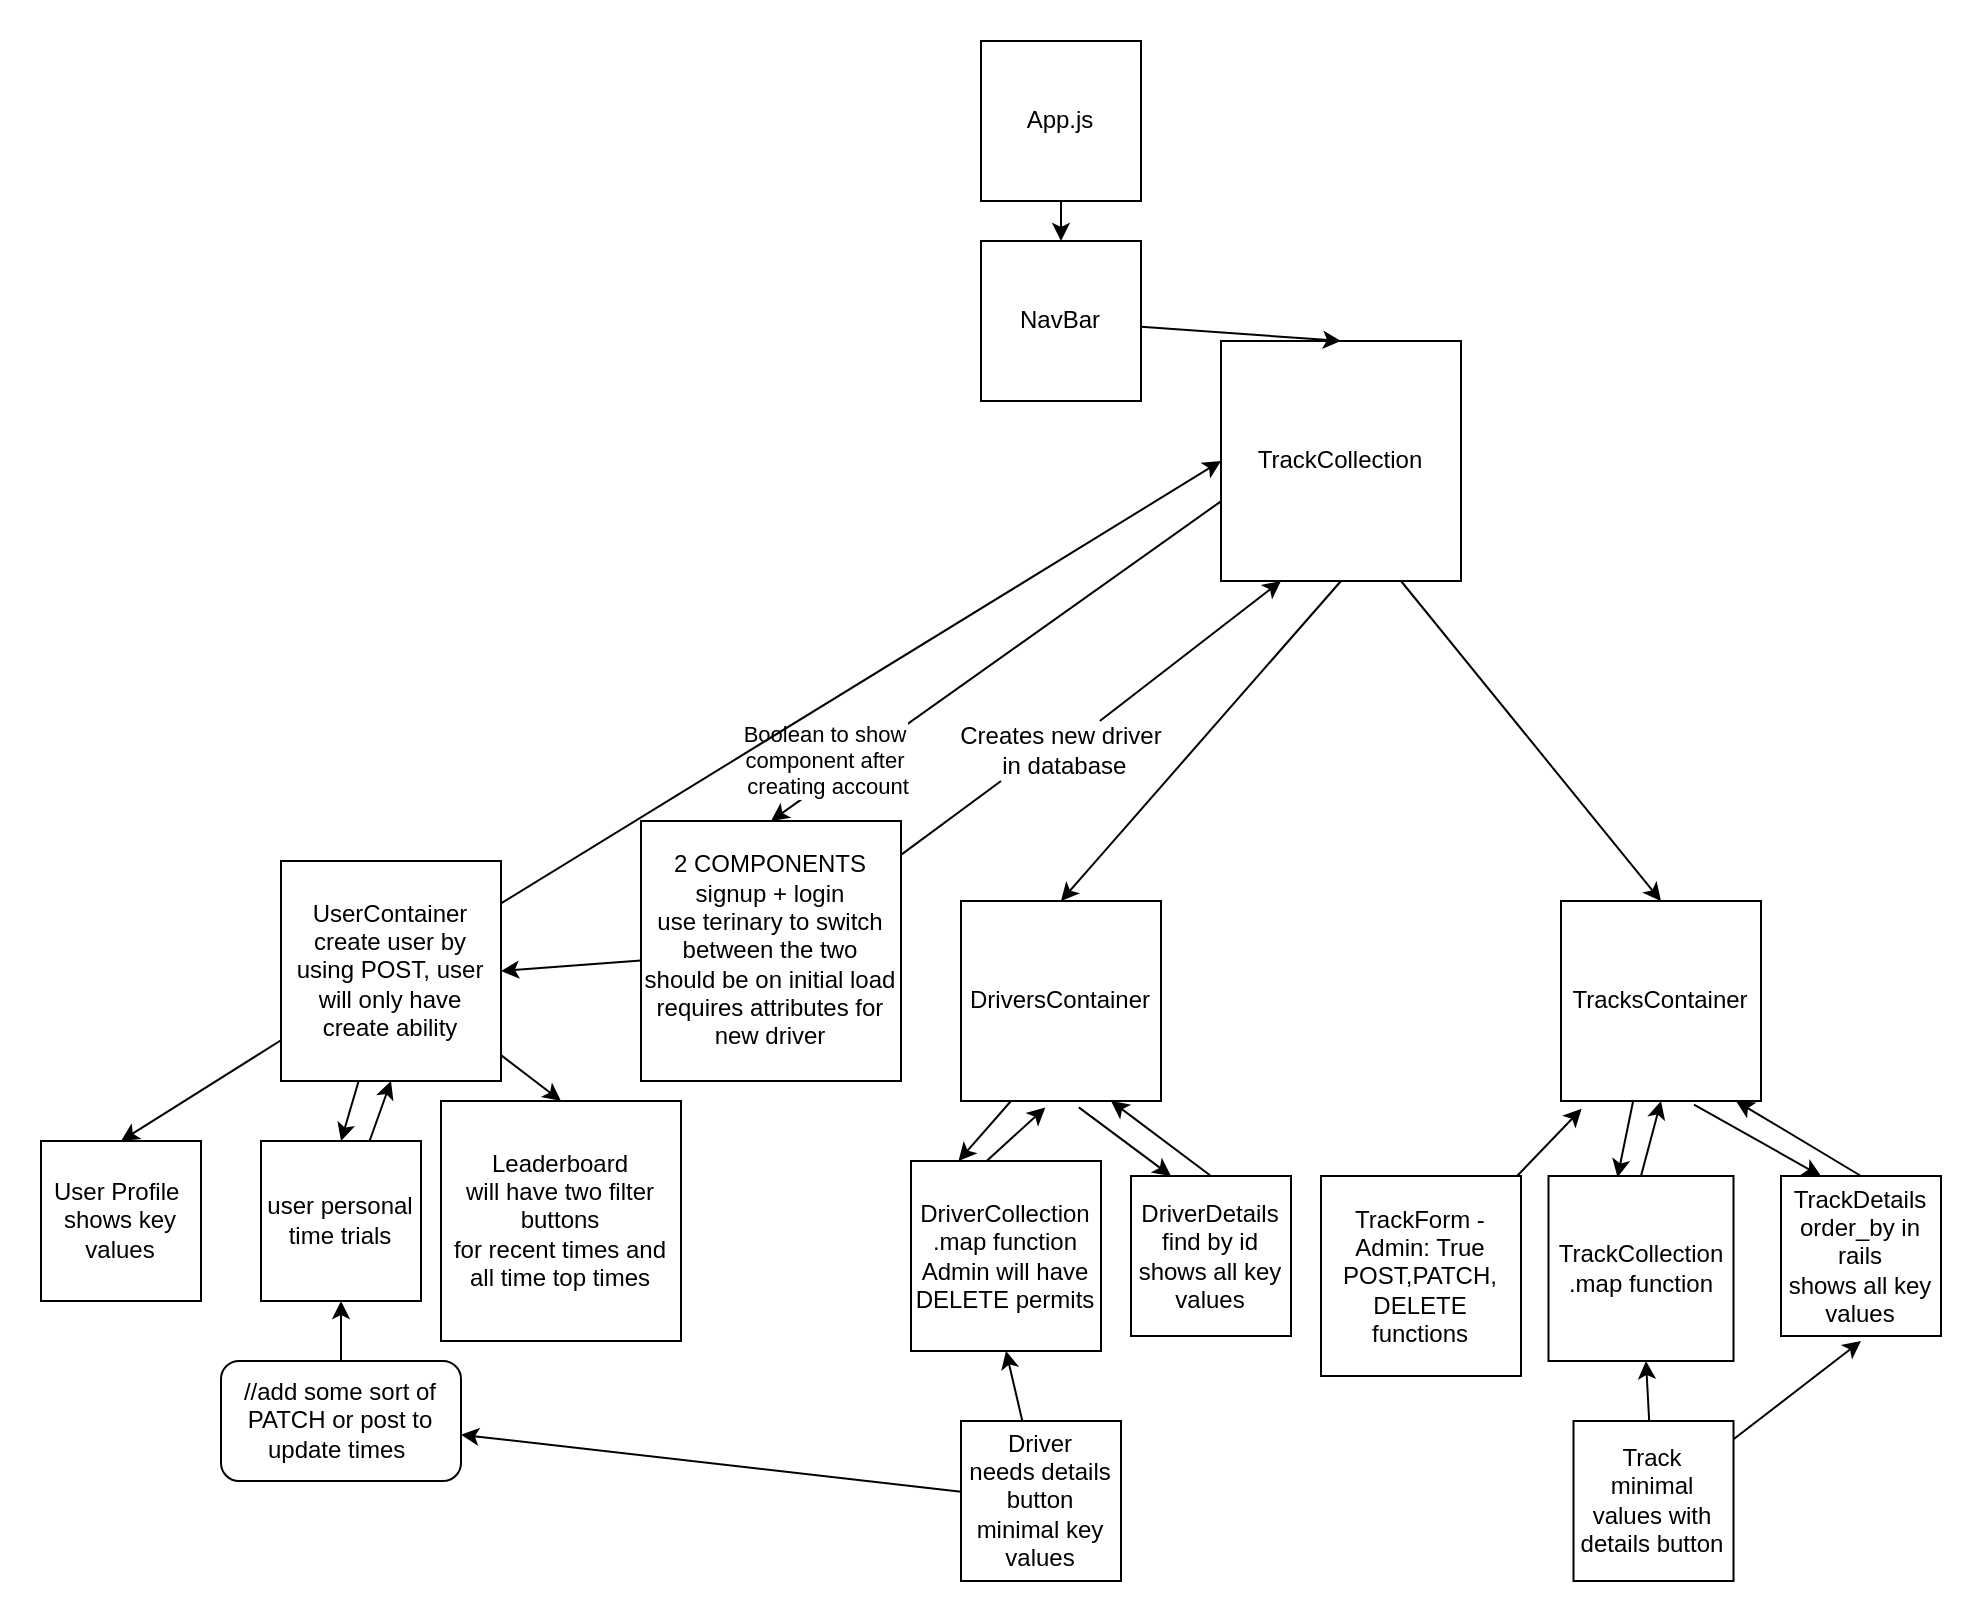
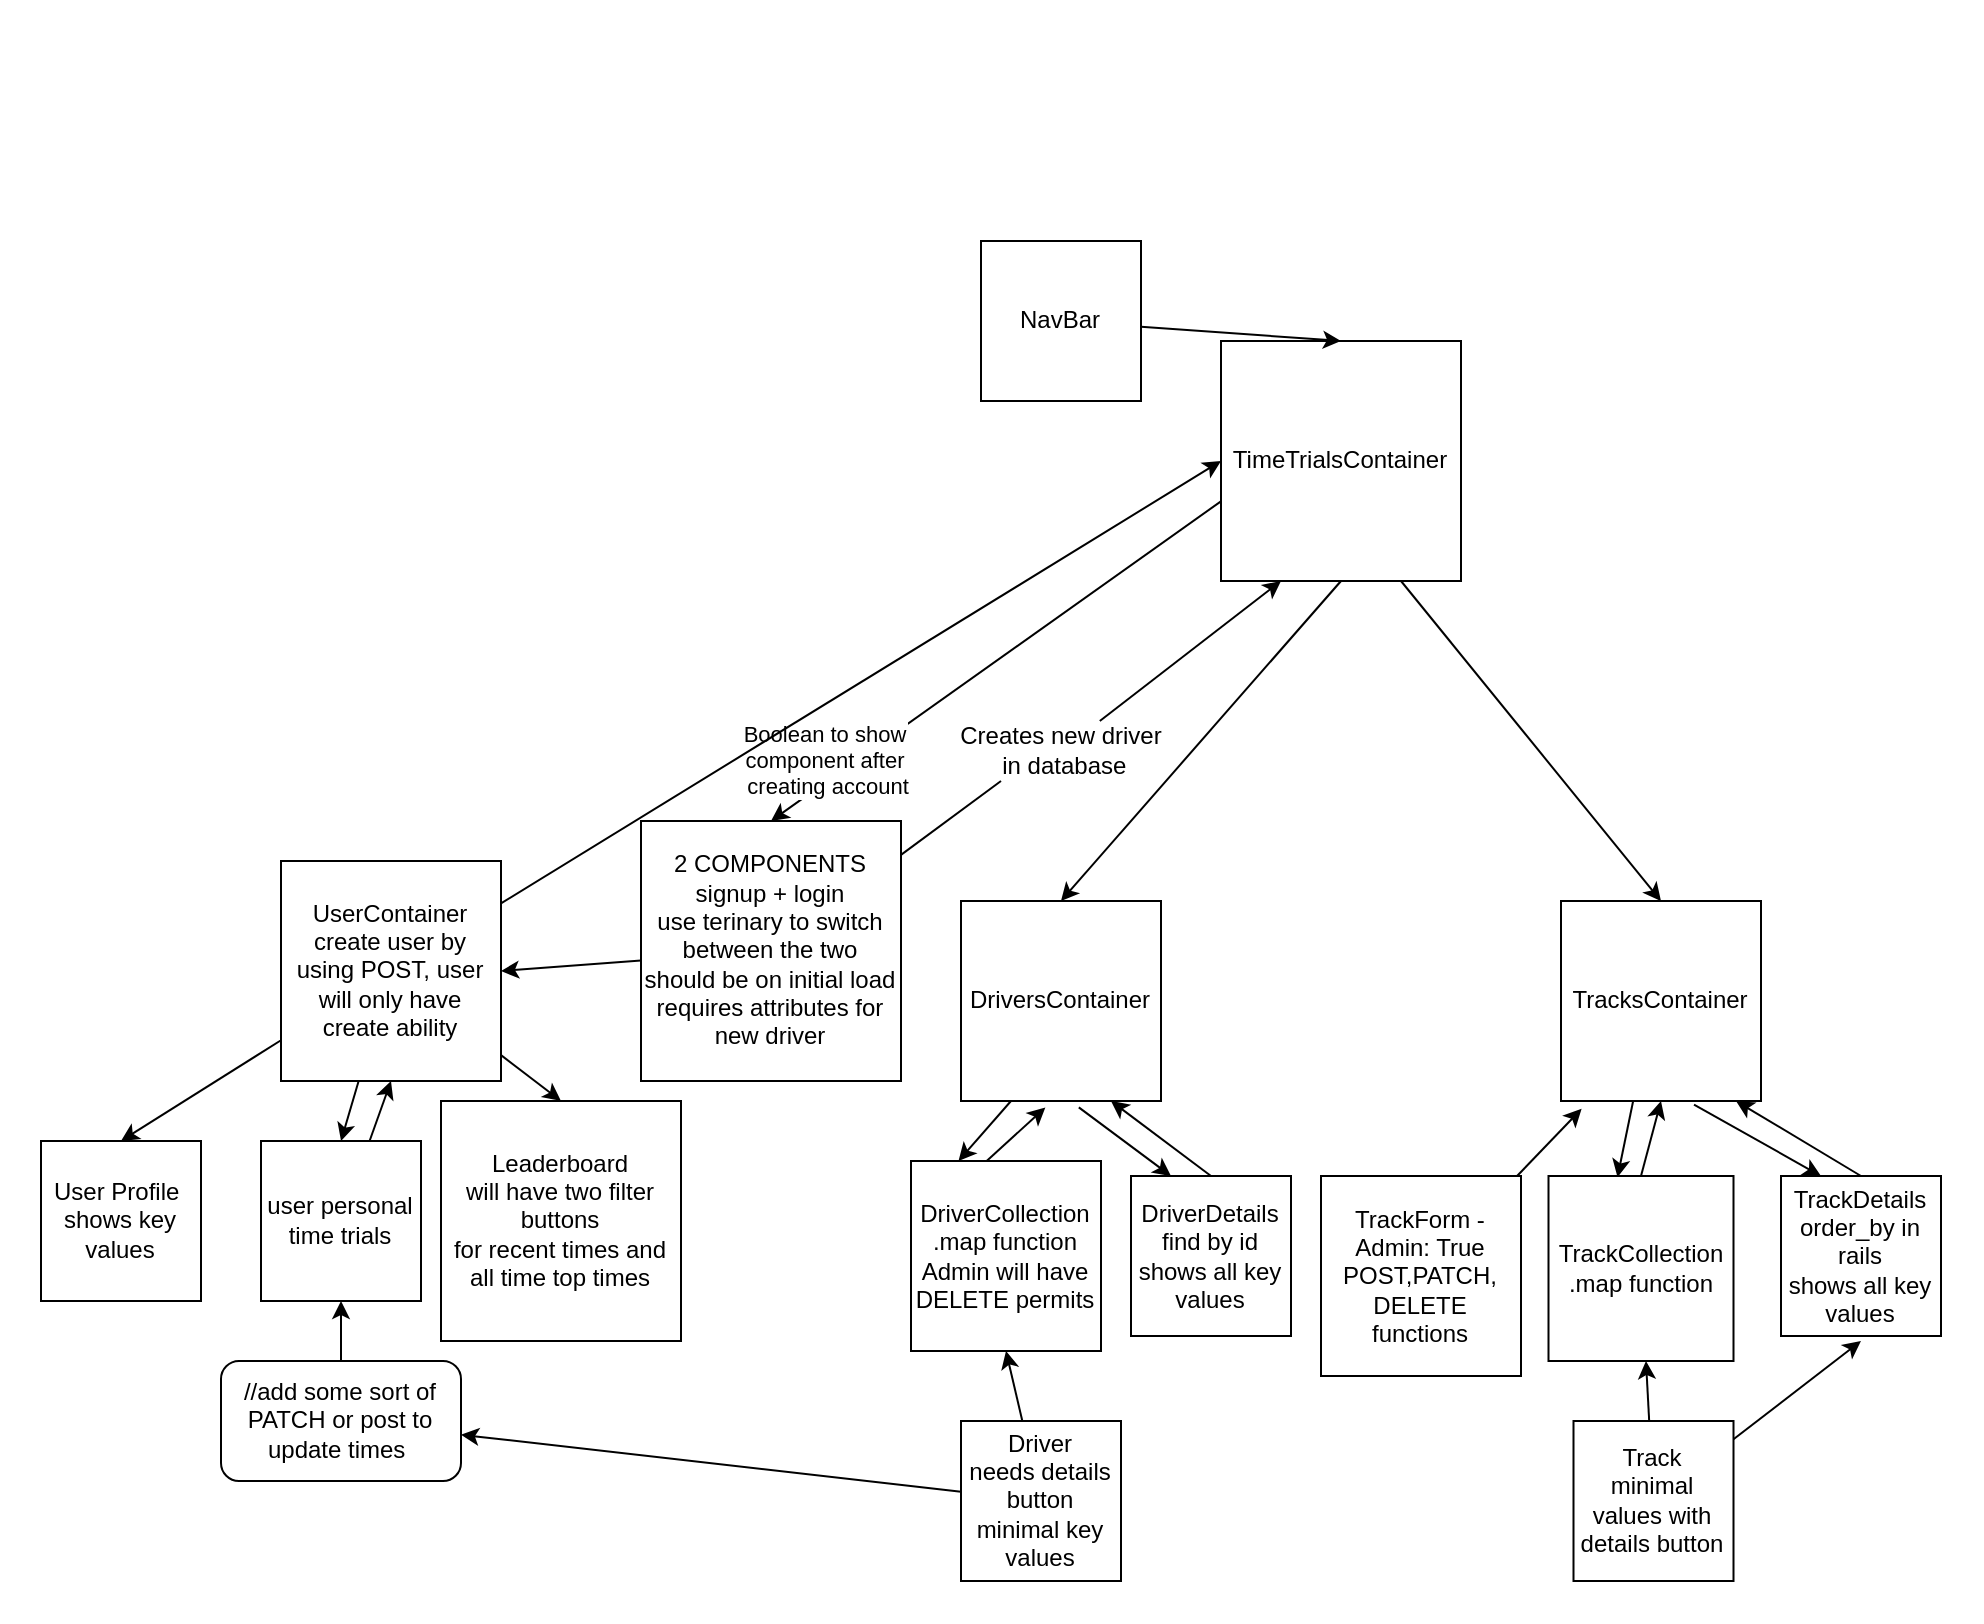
  <mxCell id="0" />
  <mxCell id="1" parent="0" />
- <mxCell id="2" style="edgeStyle=none;html=1;entryX=0.5;entryY=0;entryDx=0;entryDy=0;" parent="1" source="3" target="10" edge="1"><mxGeometry relative="1" as="geometry" /></mxCell>
- <mxCell id="3" value="App.js&lt;br&gt;" style="whiteSpace=wrap;html=1;aspect=fixed;" parent="1" vertex="1"><mxGeometry x="490" y="20" width="80" height="80" as="geometry" /></mxCell>
  <mxCell id="4" style="edgeStyle=none;html=1;entryX=0.5;entryY=0;entryDx=0;entryDy=0;exitX=0.75;exitY=1;exitDx=0;exitDy=0;" parent="1" source="8" target="21" edge="1"><mxGeometry relative="1" as="geometry" /></mxCell>
  <mxCell id="5" style="edgeStyle=none;html=1;entryX=0.5;entryY=0;entryDx=0;entryDy=0;exitX=0.5;exitY=1;exitDx=0;exitDy=0;" parent="1" source="8" target="18" edge="1"><mxGeometry relative="1" as="geometry" /></mxCell>
  <mxCell id="6" style="edgeStyle=none;html=1;entryX=0.5;entryY=0;entryDx=0;entryDy=0;exitX=0.004;exitY=0.665;exitDx=0;exitDy=0;exitPerimeter=0;" parent="1" source="8" target="44" edge="1"><mxGeometry relative="1" as="geometry"><mxPoint x="310" y="440" as="targetPoint" /></mxGeometry></mxCell>
  <mxCell id="7" value="Boolean to show &lt;br&gt;component after&lt;br&gt;&amp;nbsp;creating account" style="edgeLabel;html=1;align=center;verticalAlign=middle;resizable=0;points=[];" parent="6" vertex="1" connectable="0"><mxGeometry x="0.81" y="2" relative="1" as="geometry"><mxPoint x="4" y="-17" as="offset" /></mxGeometry></mxCell>
- <mxCell id="8" value="TrackCollection" style="whiteSpace=wrap;html=1;aspect=fixed;" parent="1" vertex="1"><mxGeometry x="610" y="170" width="120" height="120" as="geometry" /></mxCell>
+ <mxCell id="8" value="TimeTrialsContainer" style="whiteSpace=wrap;html=1;aspect=fixed;" parent="1" vertex="1"><mxGeometry x="610" y="170" width="120" height="120" as="geometry" /></mxCell>
  <mxCell id="9" style="edgeStyle=none;html=1;entryX=0.5;entryY=0;entryDx=0;entryDy=0;" parent="1" source="10" target="8" edge="1"><mxGeometry relative="1" as="geometry" /></mxCell>
  <mxCell id="10" value="NavBar" style="whiteSpace=wrap;html=1;aspect=fixed;" parent="1" vertex="1"><mxGeometry x="490" y="120" width="80" height="80" as="geometry" /></mxCell>
  <mxCell id="11" style="edgeStyle=none;html=1;entryX=0.5;entryY=0;entryDx=0;entryDy=0;" parent="1" source="15" target="38" edge="1"><mxGeometry relative="1" as="geometry" /></mxCell>
  <mxCell id="12" style="edgeStyle=none;html=1;entryX=0.5;entryY=0;entryDx=0;entryDy=0;" parent="1" source="15" target="41" edge="1"><mxGeometry relative="1" as="geometry" /></mxCell>
  <mxCell id="13" style="edgeStyle=none;html=1;entryX=0.5;entryY=0;entryDx=0;entryDy=0;" parent="1" source="15" target="40" edge="1"><mxGeometry relative="1" as="geometry" /></mxCell>
  <mxCell id="14" style="edgeStyle=none;html=1;entryX=0;entryY=0.5;entryDx=0;entryDy=0;" parent="1" source="15" target="8" edge="1"><mxGeometry relative="1" as="geometry" /></mxCell>
  <mxCell id="15" value="UserContainer&lt;br&gt;create user by using POST, user will only have create ability" style="whiteSpace=wrap;html=1;aspect=fixed;" parent="1" vertex="1"><mxGeometry x="140" y="430" width="110" height="110" as="geometry" /></mxCell>
  <mxCell id="16" style="edgeStyle=none;html=1;entryX=0.25;entryY=0;entryDx=0;entryDy=0;exitX=0.25;exitY=1;exitDx=0;exitDy=0;" parent="1" source="18" target="23" edge="1"><mxGeometry relative="1" as="geometry" /></mxCell>
  <mxCell id="17" style="edgeStyle=none;html=1;entryX=0.25;entryY=0;entryDx=0;entryDy=0;exitX=0.589;exitY=1.032;exitDx=0;exitDy=0;exitPerimeter=0;" parent="1" source="18" target="25" edge="1"><mxGeometry relative="1" as="geometry" /></mxCell>
  <mxCell id="18" value="DriversContainer" style="whiteSpace=wrap;html=1;aspect=fixed;" parent="1" vertex="1"><mxGeometry x="480" y="450" width="100" height="100" as="geometry" /></mxCell>
  <mxCell id="19" style="edgeStyle=none;html=1;exitX=0.36;exitY=1.004;exitDx=0;exitDy=0;exitPerimeter=0;entryX=0.373;entryY=0.007;entryDx=0;entryDy=0;entryPerimeter=0;" parent="1" source="21" target="31" edge="1"><mxGeometry relative="1" as="geometry"><mxPoint x="809" y="590" as="targetPoint" /></mxGeometry></mxCell>
  <mxCell id="20" style="edgeStyle=none;html=1;entryX=0.25;entryY=0;entryDx=0;entryDy=0;exitX=0.665;exitY=1.018;exitDx=0;exitDy=0;exitPerimeter=0;" parent="1" source="21" target="27" edge="1"><mxGeometry relative="1" as="geometry" /></mxCell>
  <mxCell id="21" value="TracksContainer&lt;br&gt;" style="whiteSpace=wrap;html=1;aspect=fixed;" parent="1" vertex="1"><mxGeometry x="780" y="450" width="100" height="100" as="geometry" /></mxCell>
  <mxCell id="22" style="edgeStyle=none;html=1;entryX=0.422;entryY=1.032;entryDx=0;entryDy=0;entryPerimeter=0;exitX=0.394;exitY=0.004;exitDx=0;exitDy=0;exitPerimeter=0;" parent="1" source="23" target="18" edge="1"><mxGeometry relative="1" as="geometry" /></mxCell>
  <mxCell id="23" value="DriverCollection&lt;br&gt;.map function&lt;br&gt;Admin will have DELETE permits" style="whiteSpace=wrap;html=1;aspect=fixed;" parent="1" vertex="1"><mxGeometry x="455" y="580" width="95" height="95" as="geometry" /></mxCell>
  <mxCell id="24" style="edgeStyle=none;html=1;entryX=0.75;entryY=1;entryDx=0;entryDy=0;exitX=0.5;exitY=0;exitDx=0;exitDy=0;" parent="1" source="25" target="18" edge="1"><mxGeometry relative="1" as="geometry"><mxPoint x="620" y="580" as="sourcePoint" /></mxGeometry></mxCell>
  <mxCell id="25" value="DriverDetails&lt;br&gt;find by id&lt;br&gt;shows all key values" style="whiteSpace=wrap;html=1;aspect=fixed;" parent="1" vertex="1"><mxGeometry x="565" y="587.5" width="80" height="80" as="geometry" /></mxCell>
  <mxCell id="26" style="edgeStyle=none;html=1;entryX=0.875;entryY=1;entryDx=0;entryDy=0;exitX=0.5;exitY=0;exitDx=0;exitDy=0;entryPerimeter=0;" parent="1" source="27" target="21" edge="1"><mxGeometry relative="1" as="geometry" /></mxCell>
  <mxCell id="27" value="TrackDetails&lt;br&gt;order_by in rails&lt;br&gt;shows all key values" style="whiteSpace=wrap;html=1;aspect=fixed;" parent="1" vertex="1"><mxGeometry x="890" y="587.5" width="80" height="80" as="geometry" /></mxCell>
  <mxCell id="28" style="edgeStyle=none;html=1;entryX=0.103;entryY=1.039;entryDx=0;entryDy=0;entryPerimeter=0;" parent="1" source="29" target="21" edge="1"><mxGeometry relative="1" as="geometry" /></mxCell>
  <mxCell id="29" value="TrackForm -&lt;br&gt;Admin: True&lt;br&gt;POST,PATCH,&lt;br&gt;DELETE functions" style="whiteSpace=wrap;html=1;aspect=fixed;" parent="1" vertex="1"><mxGeometry x="660" y="587.5" width="100" height="100" as="geometry" /></mxCell>
  <mxCell id="30" style="edgeStyle=none;html=1;entryX=0.5;entryY=1;entryDx=0;entryDy=0;exitX=0.5;exitY=0;exitDx=0;exitDy=0;" parent="1" source="31" target="21" edge="1"><mxGeometry relative="1" as="geometry" /></mxCell>
  <mxCell id="31" value="TrackCollection&lt;br&gt;.map function" style="whiteSpace=wrap;html=1;aspect=fixed;" parent="1" vertex="1"><mxGeometry x="773.75" y="587.5" width="92.5" height="92.5" as="geometry" /></mxCell>
  <mxCell id="32" style="edgeStyle=none;html=1;entryX=0.5;entryY=1;entryDx=0;entryDy=0;" parent="1" source="34" target="23" edge="1"><mxGeometry relative="1" as="geometry" /></mxCell>
  <mxCell id="33" style="edgeStyle=none;html=1;" parent="1" source="34" target="46" edge="1"><mxGeometry relative="1" as="geometry" /></mxCell>
  <mxCell id="34" value="Driver&lt;br&gt;needs details button&lt;br&gt;minimal key values" style="whiteSpace=wrap;html=1;aspect=fixed;" parent="1" vertex="1"><mxGeometry x="480" y="710" width="80" height="80" as="geometry" /></mxCell>
  <mxCell id="35" value="" style="edgeStyle=none;html=1;" parent="1" source="37" target="31" edge="1"><mxGeometry relative="1" as="geometry" /></mxCell>
  <mxCell id="36" style="edgeStyle=none;html=1;" parent="1" source="37" edge="1"><mxGeometry relative="1" as="geometry"><mxPoint x="930" y="670" as="targetPoint" /></mxGeometry></mxCell>
  <mxCell id="37" value="Track&lt;br&gt;minimal values with details button" style="whiteSpace=wrap;html=1;aspect=fixed;" parent="1" vertex="1"><mxGeometry x="786.25" y="710" width="80" height="80" as="geometry" /></mxCell>
  <mxCell id="38" value="Leaderboard&lt;br&gt;will have two filter buttons&lt;br&gt;for recent times and all time top times" style="whiteSpace=wrap;html=1;aspect=fixed;" parent="1" vertex="1"><mxGeometry x="220" y="550" width="120" height="120" as="geometry" /></mxCell>
  <mxCell id="39" style="edgeStyle=none;html=1;entryX=0.5;entryY=1;entryDx=0;entryDy=0;" parent="1" source="40" target="15" edge="1"><mxGeometry relative="1" as="geometry" /></mxCell>
  <mxCell id="40" value="user personal time trials" style="whiteSpace=wrap;html=1;aspect=fixed;" parent="1" vertex="1"><mxGeometry x="130" y="570" width="80" height="80" as="geometry" /></mxCell>
  <mxCell id="41" value="User Profile&amp;nbsp;&lt;br&gt;shows key values" style="whiteSpace=wrap;html=1;aspect=fixed;" parent="1" vertex="1"><mxGeometry x="20" y="570" width="80" height="80" as="geometry" /></mxCell>
  <mxCell id="42" style="edgeStyle=none;html=1;entryX=1;entryY=0.5;entryDx=0;entryDy=0;" parent="1" source="44" target="15" edge="1"><mxGeometry relative="1" as="geometry" /></mxCell>
  <mxCell id="43" style="edgeStyle=none;html=1;entryX=0.25;entryY=1;entryDx=0;entryDy=0;startArrow=none;" edge="1" parent="1" source="47" target="8"><mxGeometry relative="1" as="geometry" /></mxCell>
  <mxCell id="44" value="2 COMPONENTS&lt;br&gt;signup + login&lt;br&gt;use terinary to switch between the two&lt;br&gt;should be on initial load&lt;br&gt;requires attributes for new driver" style="whiteSpace=wrap;html=1;aspect=fixed;" parent="1" vertex="1"><mxGeometry x="320" y="410" width="130" height="130" as="geometry" /></mxCell>
  <mxCell id="45" style="edgeStyle=none;html=1;" parent="1" source="46" target="40" edge="1"><mxGeometry relative="1" as="geometry" /></mxCell>
  <mxCell id="46" value="//add some sort of PATCH or post to update times&amp;nbsp;" style="rounded=1;whiteSpace=wrap;html=1;" parent="1" vertex="1"><mxGeometry x="110" y="680" width="120" height="60" as="geometry" /></mxCell>
  <mxCell id="47" value="Creates new driver&lt;br&gt;&amp;nbsp;in database" style="text;html=1;align=center;verticalAlign=middle;resizable=0;points=[];autosize=1;strokeColor=none;fillColor=none;" vertex="1" parent="1"><mxGeometry x="470" y="360" width="120" height="30" as="geometry" /></mxCell>
  <mxCell id="48" value="" style="edgeStyle=none;html=1;entryX=0.25;entryY=1;entryDx=0;entryDy=0;endArrow=none;" edge="1" parent="1" source="44" target="47"><mxGeometry relative="1" as="geometry"><mxPoint x="450" y="441.224" as="sourcePoint" /><mxPoint x="640" y="290" as="targetPoint" /></mxGeometry></mxCell>
